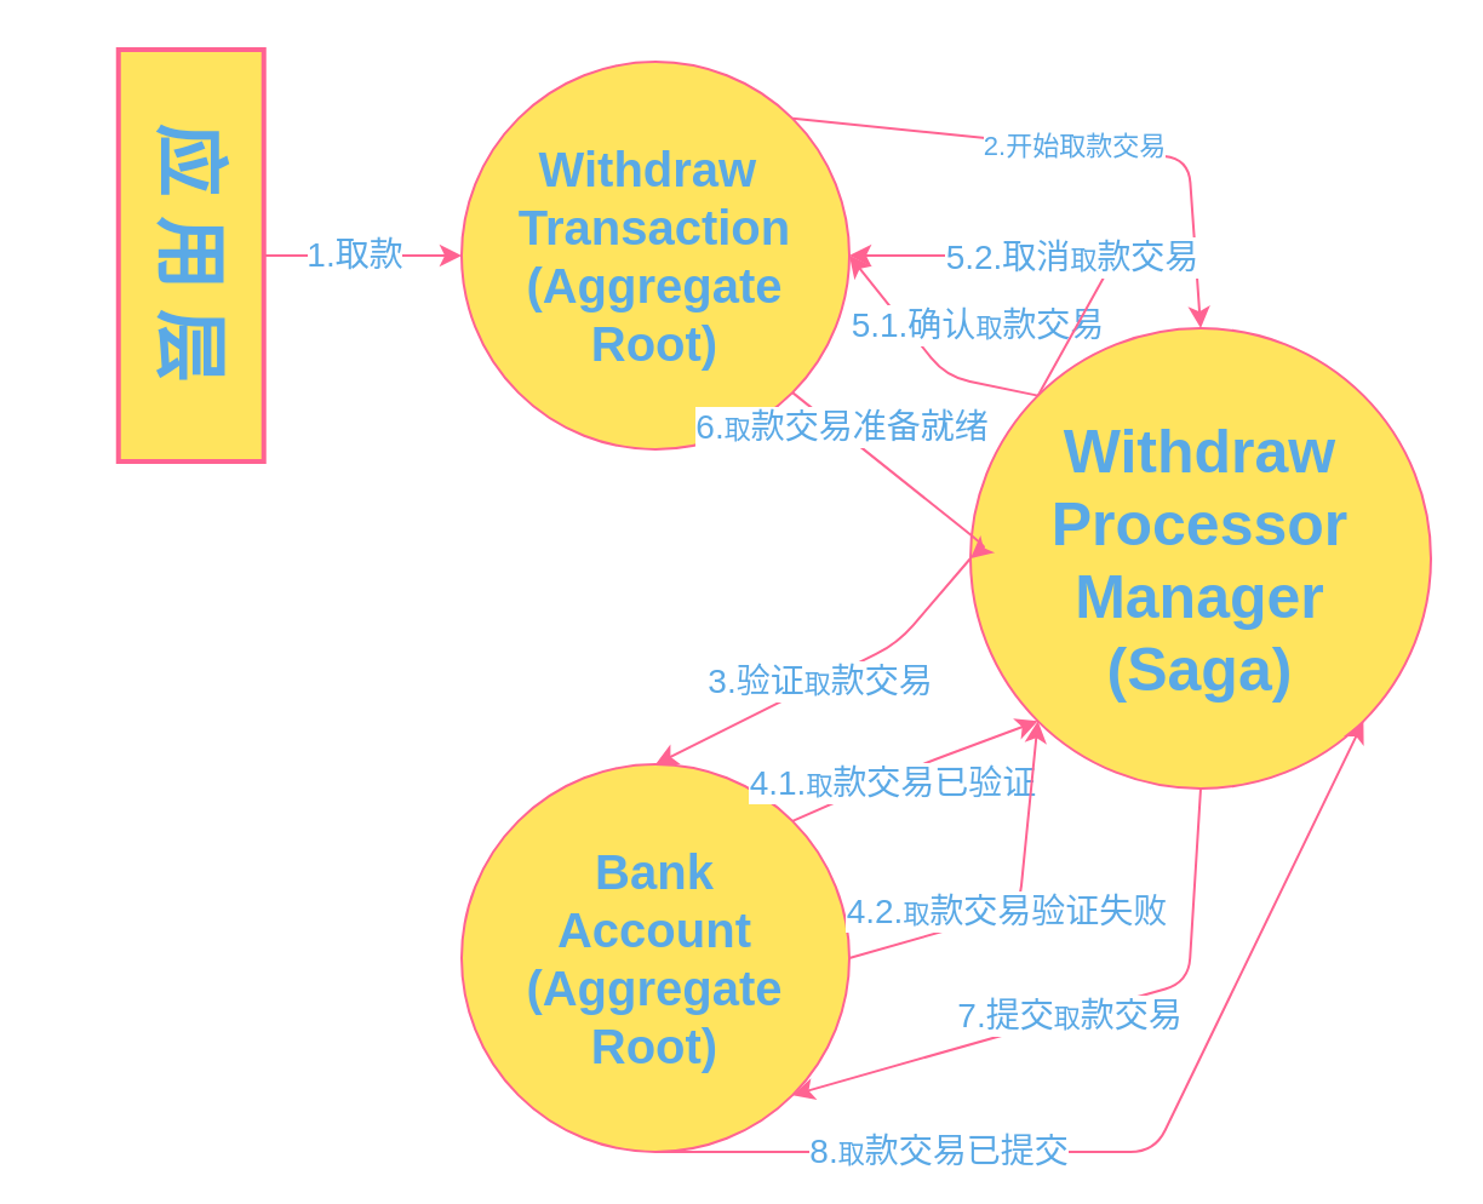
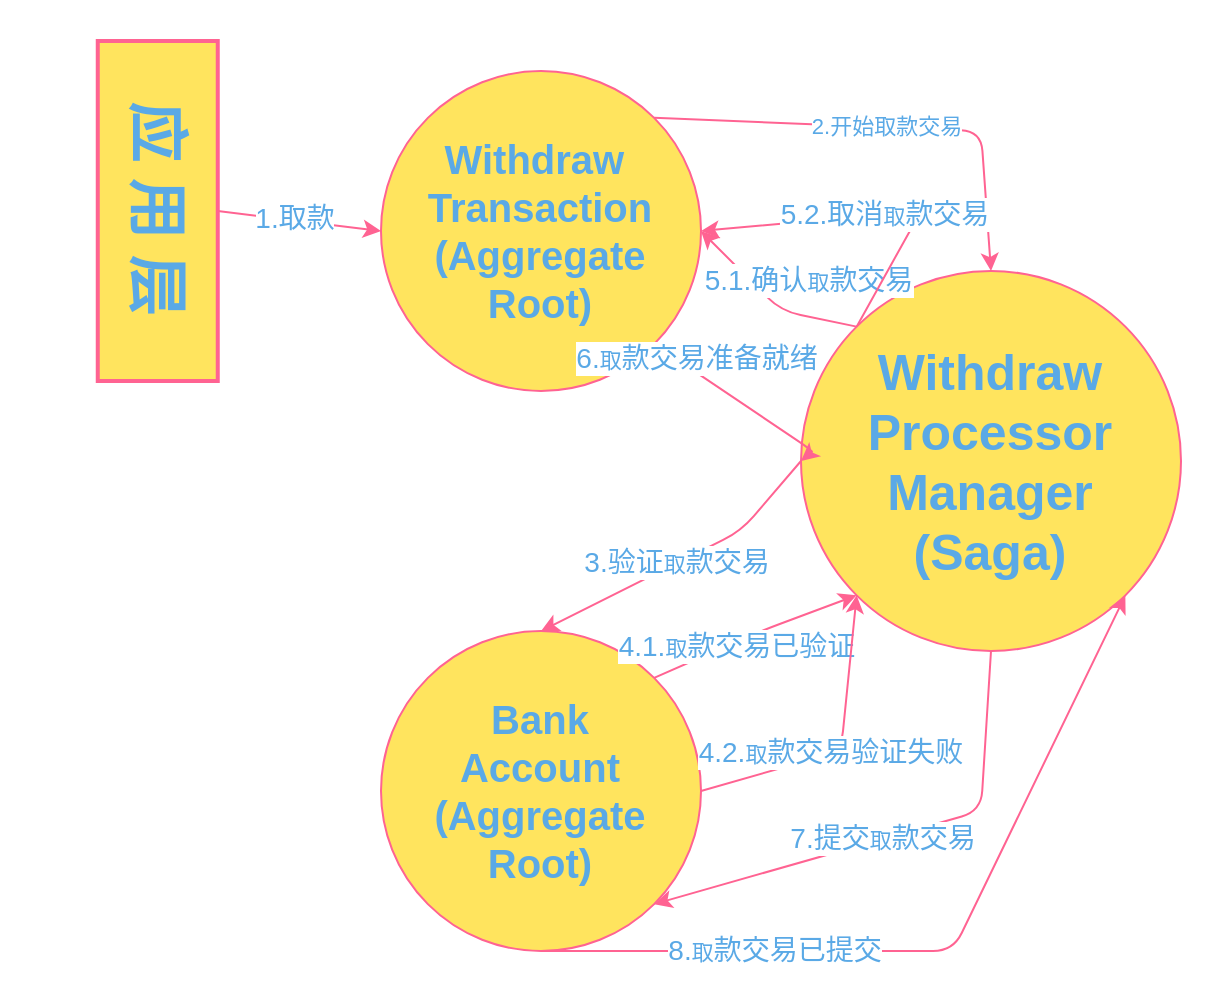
  <mxCell id="0" />
  <mxCell id="1" parent="0" />
  <mxCell id="2" value="Bank&lt;br style=&quot;font-size: 20px&quot;&gt;Account&lt;br style=&quot;font-size: 20px&quot;&gt;(Aggregate&lt;br&gt;Root)" style="ellipse;whiteSpace=wrap;html=1;aspect=fixed;fillColor=#FFE45E;strokeColor=#FF6392;fontColor=#5AA9E6;fontSize=20;fontStyle=1;" vertex="1" parent="1"><mxGeometry x="190" y="315" width="160" height="160" as="geometry" /></mxCell>
- <mxCell id="3" value="Withdraw&amp;nbsp;&lt;br style=&quot;font-size: 20px&quot;&gt;Transaction&lt;br style=&quot;font-size: 20px&quot;&gt;(Aggregate&lt;br&gt;Root)" style="ellipse;whiteSpace=wrap;html=1;aspect=fixed;fillColor=#FFE45E;strokeColor=#FF6392;fontColor=#5AA9E6;fontSize=20;fontStyle=1;" vertex="1" parent="1"><mxGeometry x="190" y="25" width="160" height="160" as="geometry" /></mxCell>
+ <mxCell id="3" value="Withdraw&amp;nbsp;&lt;br style=&quot;font-size: 20px&quot;&gt;Transaction&lt;br style=&quot;font-size: 20px&quot;&gt;(Aggregate&lt;br&gt;Root)" style="ellipse;whiteSpace=wrap;html=1;aspect=fixed;fillColor=#FFE45E;strokeColor=#FF6392;fontColor=#5AA9E6;fontSize=20;fontStyle=1;" vertex="1" parent="1"><mxGeometry x="190" y="35" width="160" height="160" as="geometry" /></mxCell>
  <mxCell id="4" value="" style="whiteSpace=wrap;html=1;direction=south;fontColor=#5AA9E6;fillColor=#FFE45E;labelBorderColor=#FFC000;strokeWidth=2;strokeColor=#FF6392;" vertex="1" parent="1"><mxGeometry x="48.38" y="20" width="60" height="170" as="geometry" /></mxCell>
  <mxCell id="5" value="应 用 层" style="text;html=1;strokeColor=none;fillColor=none;align=center;verticalAlign=middle;whiteSpace=wrap;rotation=90;fontStyle=1;fontSize=30;fontColor=#5AA9E6;" vertex="1" parent="1"><mxGeometry x="20" y="95" width="116.75" height="20" as="geometry" /></mxCell>
  <mxCell id="6" value="Withdraw&lt;br&gt;Processor&lt;br style=&quot;font-size: 25px&quot;&gt;Manager&lt;br style=&quot;font-size: 25px&quot;&gt;(Saga)" style="ellipse;whiteSpace=wrap;html=1;aspect=fixed;fillColor=#FFE45E;strokeColor=#FF6392;fontColor=#5AA9E6;fontSize=25;fontStyle=1;" vertex="1" parent="1"><mxGeometry x="400" y="135" width="190" height="190" as="geometry" /></mxCell>
  <mxCell id="7" value="" style="endArrow=classic;html=1;fontSize=25;fontColor=#5AA9E6;entryX=0;entryY=0.5;entryDx=0;entryDy=0;exitX=0.5;exitY=0;exitDx=0;exitDy=0;strokeColor=#FF6392;" edge="1" parent="1" source="4" target="3"><mxGeometry width="50" height="50" relative="1" as="geometry"><mxPoint x="30" y="265" as="sourcePoint" /><mxPoint x="80" y="215" as="targetPoint" /></mxGeometry></mxCell>
  <mxCell id="8" value="1.取款" style="edgeLabel;html=1;align=center;verticalAlign=middle;resizable=0;points=[];fontSize=14;fontColor=#5AA9E6;fontStyle=0;" vertex="1" connectable="0" parent="7"><mxGeometry x="-0.082" y="1" relative="1" as="geometry"><mxPoint as="offset" /></mxGeometry></mxCell>
  <mxCell id="9" value="" style="endArrow=classic;html=1;fontSize=14;fontColor=#5AA9E6;exitX=1;exitY=0;exitDx=0;exitDy=0;strokeColor=#FF6392;entryX=0.5;entryY=0;entryDx=0;entryDy=0;" edge="1" parent="1" source="3" target="6"><mxGeometry width="50" height="50" relative="1" as="geometry"><mxPoint x="350" y="215" as="sourcePoint" /><mxPoint x="400" y="165" as="targetPoint" /><Array as="points"><mxPoint x="490" y="65" /></Array></mxGeometry></mxCell>
  <mxCell id="10" value="2.开始取款交易" style="edgeLabel;html=1;align=center;verticalAlign=middle;resizable=0;points=[];fontColor=#5AA9E6;" vertex="1" connectable="0" parent="9"><mxGeometry x="0.089" y="-3" relative="1" as="geometry"><mxPoint x="-10.87" y="-4.37" as="offset" /></mxGeometry></mxCell>
  <mxCell id="11" value="" style="endArrow=classic;html=1;fontSize=14;fontColor=#5AA9E6;entryX=0.5;entryY=0;entryDx=0;entryDy=0;exitX=0;exitY=0.5;exitDx=0;exitDy=0;strokeColor=#FF6392;" edge="1" parent="1" source="6" target="2"><mxGeometry width="50" height="50" relative="1" as="geometry"><mxPoint x="560" y="445" as="sourcePoint" /><mxPoint x="610" y="395" as="targetPoint" /><Array as="points"><mxPoint x="370" y="265" /></Array></mxGeometry></mxCell>
  <mxCell id="12" value="3.验证&lt;span style=&quot;font-size: 11px&quot;&gt;取&lt;/span&gt;款交易" style="edgeLabel;html=1;align=center;verticalAlign=middle;resizable=0;points=[];fontSize=14;fontColor=#5AA9E6;" vertex="1" connectable="0" parent="11"><mxGeometry x="-0.182" y="3" relative="1" as="geometry"><mxPoint x="-17.4" y="4.3" as="offset" /></mxGeometry></mxCell>
  <mxCell id="13" value="" style="endArrow=classic;html=1;fontSize=14;fontColor=#5AA9E6;exitX=1;exitY=0;exitDx=0;exitDy=0;strokeColor=#FF6392;entryX=0;entryY=1;entryDx=0;entryDy=0;" edge="1" parent="1" source="2" target="6"><mxGeometry width="50" height="50" relative="1" as="geometry"><mxPoint x="410" y="425" as="sourcePoint" /><mxPoint x="460" y="375" as="targetPoint" /><Array as="points"><mxPoint x="380" y="315" /></Array></mxGeometry></mxCell>
  <mxCell id="14" value="4.1.&lt;span style=&quot;font-size: 11px&quot;&gt;取&lt;/span&gt;款交易已验证" style="edgeLabel;html=1;align=center;verticalAlign=middle;resizable=0;points=[];fontSize=14;fontColor=#5AA9E6;" vertex="1" connectable="0" parent="13"><mxGeometry x="-0.349" relative="1" as="geometry"><mxPoint x="7.87" y="-1.55" as="offset" /></mxGeometry></mxCell>
  <mxCell id="15" value="" style="endArrow=classic;html=1;fontSize=14;fontColor=#5AA9E6;entryX=1;entryY=0.5;entryDx=0;entryDy=0;exitX=0;exitY=0;exitDx=0;exitDy=0;strokeColor=#FF6392;" edge="1" parent="1" source="6" target="3"><mxGeometry width="50" height="50" relative="1" as="geometry"><mxPoint x="190" y="295" as="sourcePoint" /><mxPoint x="240" y="245" as="targetPoint" /><Array as="points"><mxPoint x="390" y="155" /></Array></mxGeometry></mxCell>
  <mxCell id="16" value="5.1.确认&lt;span style=&quot;font-size: 11px&quot;&gt;取&lt;/span&gt;款交易" style="edgeLabel;html=1;align=center;verticalAlign=middle;resizable=0;points=[];fontSize=14;fontColor=#5AA9E6;" vertex="1" connectable="0" parent="15"><mxGeometry x="0.316" y="-1" relative="1" as="geometry"><mxPoint x="30.42" y="2.12" as="offset" /></mxGeometry></mxCell>
  <mxCell id="17" value="" style="endArrow=classic;html=1;fontSize=20;entryX=0;entryY=1;entryDx=0;entryDy=0;exitX=1;exitY=0.5;exitDx=0;exitDy=0;strokeColor=#FF6392;fontColor=#5AA9E6;" edge="1" parent="1" source="2" target="6"><mxGeometry width="50" height="50" relative="1" as="geometry"><mxPoint x="520" y="495" as="sourcePoint" /><mxPoint x="570" y="445" as="targetPoint" /><Array as="points"><mxPoint x="420" y="375" /></Array></mxGeometry></mxCell>
  <mxCell id="18" value="4.2.&lt;span style=&quot;font-size: 11px&quot;&gt;取&lt;/span&gt;款交易验证失败" style="edgeLabel;html=1;align=center;verticalAlign=middle;resizable=0;points=[];fontSize=14;fontColor=#5AA9E6;" vertex="1" connectable="0" parent="17"><mxGeometry x="-0.114" y="1" relative="1" as="geometry"><mxPoint as="offset" /></mxGeometry></mxCell>
  <mxCell id="19" value="" style="endArrow=classic;html=1;strokeColor=#FF6392;fillColor=#FFE45E;fontColor=#5AA9E6;exitX=0;exitY=0;exitDx=0;exitDy=0;entryX=1;entryY=0.5;entryDx=0;entryDy=0;" edge="1" parent="1" source="6" target="3"><mxGeometry width="50" height="50" relative="1" as="geometry"><mxPoint x="600" y="445" as="sourcePoint" /><mxPoint x="351" y="115" as="targetPoint" /><Array as="points"><mxPoint x="460" y="105" /></Array></mxGeometry></mxCell>
  <mxCell id="20" value="5.2.取消&lt;span style=&quot;font-size: 11px&quot;&gt;取&lt;/span&gt;款交易" style="edgeLabel;html=1;align=center;verticalAlign=middle;resizable=0;points=[];fontSize=14;fontColor=#5AA9E6;" vertex="1" connectable="0" parent="19"><mxGeometry x="-0.116" relative="1" as="geometry"><mxPoint x="-7" as="offset" /></mxGeometry></mxCell>
  <mxCell id="21" value="" style="endArrow=classic;html=1;fontSize=14;fontColor=#5AA9E6;exitX=1;exitY=1;exitDx=0;exitDy=0;strokeColor=#FF6392;entryX=0;entryY=0.5;entryDx=0;entryDy=0;" edge="1" parent="1" source="3" target="6"><mxGeometry width="50" height="50" relative="1" as="geometry"><mxPoint x="483.825" y="212.825" as="sourcePoint" /><mxPoint x="220" y="235" as="targetPoint" /><Array as="points"><mxPoint x="406" y="225" /></Array></mxGeometry></mxCell>
  <mxCell id="22" value="6.&lt;span style=&quot;font-size: 11px&quot;&gt;取&lt;/span&gt;款交易准备就绪" style="edgeLabel;html=1;align=center;verticalAlign=middle;resizable=0;points=[];fontSize=14;fontColor=#5AA9E6;" vertex="1" connectable="0" parent="21"><mxGeometry x="0.316" y="-1" relative="1" as="geometry"><mxPoint x="-35.25" y="-31.97" as="offset" /></mxGeometry></mxCell>
  <mxCell id="23" value="" style="endArrow=classic;html=1;fontSize=14;fontColor=#5AA9E6;entryX=1;entryY=1;entryDx=0;entryDy=0;exitX=0.5;exitY=1;exitDx=0;exitDy=0;strokeColor=#FF6392;" edge="1" parent="1" source="6" target="2"><mxGeometry width="50" height="50" relative="1" as="geometry"><mxPoint x="595" y="415" as="sourcePoint" /><mxPoint x="385" y="510" as="targetPoint" /><Array as="points"><mxPoint x="490" y="405" /></Array></mxGeometry></mxCell>
  <mxCell id="24" value="7.提交&lt;span style=&quot;font-size: 11px&quot;&gt;取&lt;/span&gt;款交易" style="edgeLabel;html=1;align=center;verticalAlign=middle;resizable=0;points=[];fontSize=14;fontColor=#5AA9E6;" vertex="1" connectable="0" parent="23"><mxGeometry x="-0.182" y="3" relative="1" as="geometry"><mxPoint x="-29.78" y="4.3" as="offset" /></mxGeometry></mxCell>
  <mxCell id="25" value="" style="endArrow=classic;html=1;fontSize=20;entryX=1;entryY=1;entryDx=0;entryDy=0;exitX=0.5;exitY=1;exitDx=0;exitDy=0;strokeColor=#FF6392;fontColor=#5AA9E6;" edge="1" parent="1" source="2" target="6"><mxGeometry width="50" height="50" relative="1" as="geometry"><mxPoint x="360" y="542.82" as="sourcePoint" /><mxPoint x="517.825" y="434.995" as="targetPoint" /><Array as="points"><mxPoint x="476" y="475" /></Array></mxGeometry></mxCell>
  <mxCell id="26" value="8.&lt;span style=&quot;font-size: 11px&quot;&gt;取&lt;/span&gt;款交易已提交" style="edgeLabel;html=1;align=center;verticalAlign=middle;resizable=0;points=[];fontSize=14;fontColor=#5AA9E6;" vertex="1" connectable="0" parent="25"><mxGeometry x="-0.114" y="1" relative="1" as="geometry"><mxPoint x="-62.72" as="offset" /></mxGeometry></mxCell>
